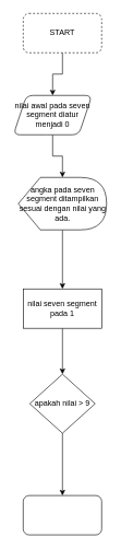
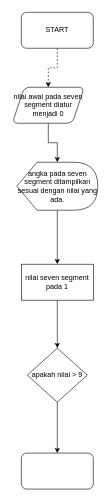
  <mxCell id="0" />
  <mxCell id="1" parent="0" />
- <mxCell id="2" value="" style="edgeStyle=orthogonalEdgeStyle;rounded=0;orthogonalLoop=1;jettySize=auto;html=1;" edge="1" parent="1" source="3" target="5"><mxGeometry relative="1" as="geometry" /></mxCell>
- <mxCell id="3" value="START" style="rounded=1;whiteSpace=wrap;html=1;dashed=1;" vertex="1" parent="1"><mxGeometry x="35" y="20" width="120" height="60" as="geometry" /></mxCell>
+ <mxCell id="2" value="" style="edgeStyle=orthogonalEdgeStyle;rounded=0;orthogonalLoop=1;jettySize=auto;html=1;dashed=1;" edge="1" parent="1" source="3" target="5"><mxGeometry relative="1" as="geometry" /></mxCell>
+ <mxCell id="3" value="START" style="rounded=1;whiteSpace=wrap;html=1;" vertex="1" parent="1"><mxGeometry x="35" y="20" width="120" height="60" as="geometry" /></mxCell>
  <mxCell id="4" value="" style="edgeStyle=orthogonalEdgeStyle;rounded=0;orthogonalLoop=1;jettySize=auto;html=1;" edge="1" parent="1" source="5" target="7"><mxGeometry relative="1" as="geometry" /></mxCell>
  <mxCell id="5" value="nilai awal pada seven segment diatur menjadi 0" style="shape=parallelogram;perimeter=parallelogramPerimeter;whiteSpace=wrap;html=1;fixedSize=1;rounded=1;" vertex="1" parent="1"><mxGeometry x="20" y="145" width="120" height="60" as="geometry" /></mxCell>
  <mxCell id="6" value="" style="edgeStyle=orthogonalEdgeStyle;rounded=0;orthogonalLoop=1;jettySize=auto;html=1;" edge="1" parent="1" source="7" target="9"><mxGeometry relative="1" as="geometry" /></mxCell>
  <mxCell id="7" value="angka pada seven segment ditampilkan sesuai dengan nilai yang ada." style="shape=display;whiteSpace=wrap;html=1;" vertex="1" parent="1"><mxGeometry x="27.5" y="270" width="135" height="80" as="geometry" /></mxCell>
  <mxCell id="8" value="" style="edgeStyle=orthogonalEdgeStyle;rounded=0;orthogonalLoop=1;jettySize=auto;html=1;" edge="1" parent="1" source="9" target="11"><mxGeometry relative="1" as="geometry" /></mxCell>
  <mxCell id="9" value="nilai seven segment pada 1" style="whiteSpace=wrap;html=1;" vertex="1" parent="1"><mxGeometry x="35" y="440" width="120" height="60" as="geometry" /></mxCell>
  <mxCell id="10" value="" style="edgeStyle=orthogonalEdgeStyle;rounded=0;orthogonalLoop=1;jettySize=auto;html=1;" edge="1" parent="1" source="11" target="12"><mxGeometry relative="1" as="geometry" /></mxCell>
- <mxCell id="11" value="apakah nilai &amp;gt; 9" style="rhombus;whiteSpace=wrap;html=1;" vertex="1" parent="1"><mxGeometry x="45" y="570" width="100" height="90" as="geometry" /></mxCell>
+ <mxCell id="11" value="apakah nilai &amp;gt; 9" style="rhombus;whiteSpace=wrap;html=1;" vertex="1" parent="1"><mxGeometry x="45" y="580" width="100" height="90" as="geometry" /></mxCell>
  <mxCell id="12" value="" style="rounded=1;whiteSpace=wrap;html=1;" vertex="1" parent="1"><mxGeometry x="35" y="755" width="120" height="60" as="geometry" /></mxCell>
